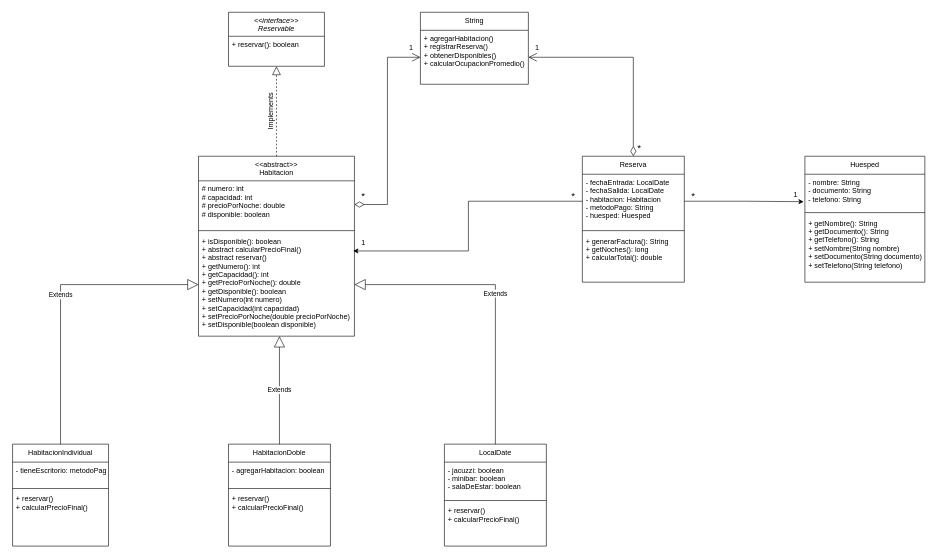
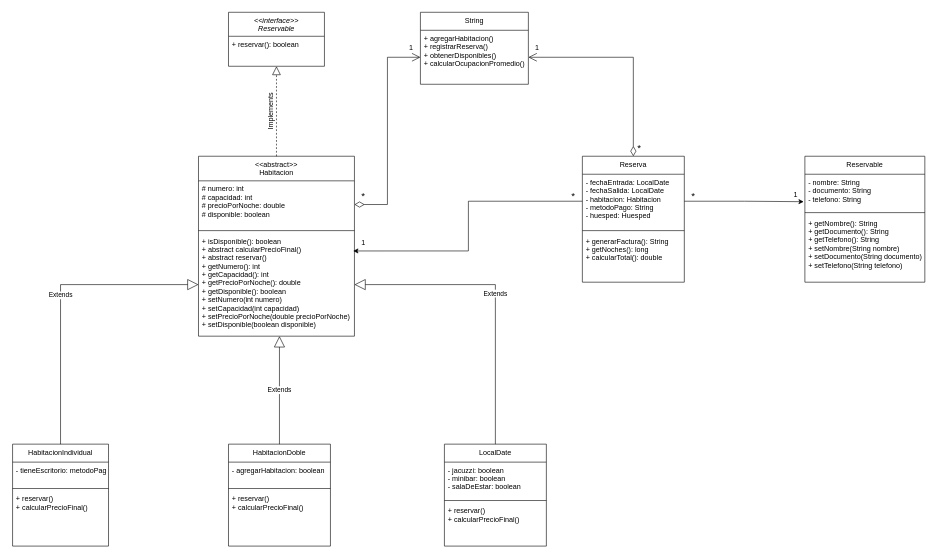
  <mxCell id="0" />
  <mxCell id="1" parent="0" />
  <mxCell id="2" value="&lt;&lt;interface&gt;&gt;&#10;Reservable" style="swimlane;fontStyle=2;align=center;verticalAlign=top;childLayout=stackLayout;horizontal=1;startSize=40;horizontalStack=0;resizeParent=1;resizeLast=0;collapsible=1;marginBottom=0;rounded=0;shadow=0;strokeWidth=1;" parent="1" vertex="1"><mxGeometry x="380" width="160" height="90" as="geometry" y="20"><mxRectangle x="230" y="140" width="160" height="26" as="alternateBounds" /></mxGeometry></mxCell>
  <mxCell id="3" value="+ reservar(): boolean" style="text;align=left;verticalAlign=top;spacingLeft=4;spacingRight=4;overflow=hidden;rotatable=0;points=[[0,0.5],[1,0.5]];portConstraint=eastwest;" parent="2" vertex="1"><mxGeometry y="40" width="160" height="26" as="geometry" /></mxCell>
  <mxCell id="4" value="&lt;&lt;abstract&gt;&gt;&#10;Habitacion" style="swimlane;fontStyle=0;align=center;verticalAlign=top;childLayout=stackLayout;horizontal=1;startSize=41;horizontalStack=0;resizeParent=1;resizeLast=0;collapsible=1;marginBottom=0;rounded=0;shadow=0;strokeWidth=1;" parent="1" vertex="1"><mxGeometry x="330" y="260" width="260" height="300" as="geometry"><mxRectangle x="550" y="140" width="160" height="26" as="alternateBounds" /></mxGeometry></mxCell>
  <mxCell id="5" value="# numero: int               &#10;# capacidad: int            &#10;# precioPorNoche: double    &#10;# disponible: boolean " style="text;align=left;verticalAlign=top;spacingLeft=4;spacingRight=4;overflow=hidden;rotatable=0;points=[[0,0.5],[1,0.5]];portConstraint=eastwest;" parent="4" vertex="1"><mxGeometry y="41" width="260" height="79" as="geometry" /></mxCell>
  <mxCell id="6" value="" style="line;html=1;strokeWidth=1;align=left;verticalAlign=middle;spacingTop=-1;spacingLeft=3;spacingRight=3;rotatable=0;labelPosition=right;points=[];portConstraint=eastwest;" parent="4" vertex="1"><mxGeometry y="120" width="260" height="8" as="geometry" /></mxCell>
  <mxCell id="7" value="+ isDisponible(): boolean     &#10;+ abstract calcularPrecioFinal() &#10;+ abstract reservar()&#10;+ getNumero(): int&#10;+ getCapacidad(): int&#10;+ getPrecioPorNoche(): double&#10;+ getDisponible(): boolean&#10;+ setNumero(int numero)&#10;+ setCapacidad(int capacidad)&#10;+ setPrecioPorNoche(double precioPorNoche)&#10;+ setDisponible(boolean disponible)" style="text;align=left;verticalAlign=top;spacingLeft=4;spacingRight=4;overflow=hidden;rotatable=0;points=[[0,0.5],[1,0.5]];portConstraint=eastwest;" parent="4" vertex="1"><mxGeometry y="128" width="260" height="172" as="geometry" /></mxCell>
  <mxCell id="8" value="HabitacionIndividual" style="swimlane;fontStyle=0;align=center;verticalAlign=top;childLayout=stackLayout;horizontal=1;startSize=30;horizontalStack=0;resizeParent=1;resizeLast=0;collapsible=1;marginBottom=0;rounded=0;shadow=0;strokeWidth=1;" vertex="1" parent="1"><mxGeometry x="20" y="740" width="160" height="170" as="geometry"><mxRectangle x="550" y="140" width="160" height="26" as="alternateBounds" /></mxGeometry></mxCell>
  <mxCell id="9" value="- tieneEscritorio: metodoPago               " style="text;align=left;verticalAlign=top;spacingLeft=4;spacingRight=4;overflow=hidden;rotatable=0;points=[[0,0.5],[1,0.5]];portConstraint=eastwest;" vertex="1" parent="8"><mxGeometry y="30" width="160" height="40" as="geometry" /></mxCell>
  <mxCell id="10" value="" style="line;html=1;strokeWidth=1;align=left;verticalAlign=middle;spacingTop=-1;spacingLeft=3;spacingRight=3;rotatable=0;labelPosition=right;points=[];portConstraint=eastwest;" vertex="1" parent="8"><mxGeometry y="70" width="160" height="8" as="geometry" /></mxCell>
  <mxCell id="11" value="+ reservar()&#10;+ calcularPrecioFinal()" style="text;align=left;verticalAlign=top;spacingLeft=4;spacingRight=4;overflow=hidden;rotatable=0;points=[[0,0.5],[1,0.5]];portConstraint=eastwest;" vertex="1" parent="8"><mxGeometry y="78" width="160" height="92" as="geometry" /></mxCell>
  <mxCell id="12" value="HabitacionDoble" style="swimlane;fontStyle=0;align=center;verticalAlign=top;childLayout=stackLayout;horizontal=1;startSize=30;horizontalStack=0;resizeParent=1;resizeLast=0;collapsible=1;marginBottom=0;rounded=0;shadow=0;strokeWidth=1;" vertex="1" parent="1"><mxGeometry x="380" y="740" width="170" height="170" as="geometry"><mxRectangle x="550" y="140" width="160" height="26" as="alternateBounds" /></mxGeometry></mxCell>
  <mxCell id="13" value="- agregarHabitacion: boolean               " style="text;align=left;verticalAlign=top;spacingLeft=4;spacingRight=4;overflow=hidden;rotatable=0;points=[[0,0.5],[1,0.5]];portConstraint=eastwest;" vertex="1" parent="12"><mxGeometry y="30" width="170" height="40" as="geometry" /></mxCell>
  <mxCell id="14" value="" style="line;html=1;strokeWidth=1;align=left;verticalAlign=middle;spacingTop=-1;spacingLeft=3;spacingRight=3;rotatable=0;labelPosition=right;points=[];portConstraint=eastwest;" vertex="1" parent="12"><mxGeometry y="70" width="170" height="8" as="geometry" /></mxCell>
  <mxCell id="15" value="+ reservar()&#10;+ calcularPrecioFinal()" style="text;align=left;verticalAlign=top;spacingLeft=4;spacingRight=4;overflow=hidden;rotatable=0;points=[[0,0.5],[1,0.5]];portConstraint=eastwest;" vertex="1" parent="12"><mxGeometry y="78" width="170" height="62" as="geometry" /></mxCell>
  <mxCell id="16" value="LocalDate" style="swimlane;fontStyle=0;align=center;verticalAlign=top;childLayout=stackLayout;horizontal=1;startSize=30;horizontalStack=0;resizeParent=1;resizeLast=0;collapsible=1;marginBottom=0;rounded=0;shadow=0;strokeWidth=1;" vertex="1" parent="1"><mxGeometry x="740" y="740" width="170" height="170" as="geometry"><mxRectangle x="550" y="140" width="160" height="26" as="alternateBounds" /></mxGeometry></mxCell>
  <mxCell id="17" value="- jacuzzi: boolean               &#10;- minibar: boolean           &#10;- salaDeEstar: boolean    " style="text;align=left;verticalAlign=top;spacingLeft=4;spacingRight=4;overflow=hidden;rotatable=0;points=[[0,0.5],[1,0.5]];portConstraint=eastwest;" vertex="1" parent="16"><mxGeometry y="30" width="170" height="60" as="geometry" /></mxCell>
  <mxCell id="18" value="" style="line;html=1;strokeWidth=1;align=left;verticalAlign=middle;spacingTop=-1;spacingLeft=3;spacingRight=3;rotatable=0;labelPosition=right;points=[];portConstraint=eastwest;" vertex="1" parent="16"><mxGeometry y="90" width="170" height="8" as="geometry" /></mxCell>
  <mxCell id="19" value="+ reservar()&#10;+ calcularPrecioFinal()" style="text;align=left;verticalAlign=top;spacingLeft=4;spacingRight=4;overflow=hidden;rotatable=0;points=[[0,0.5],[1,0.5]];portConstraint=eastwest;" vertex="1" parent="16"><mxGeometry y="98" width="170" height="72" as="geometry" /></mxCell>
- <mxCell id="20" value="Huesped" style="swimlane;fontStyle=0;align=center;verticalAlign=top;childLayout=stackLayout;horizontal=1;startSize=30;horizontalStack=0;resizeParent=1;resizeLast=0;collapsible=1;marginBottom=0;rounded=0;shadow=0;strokeWidth=1;" vertex="1" parent="1"><mxGeometry x="1341" y="260" width="200" height="210" as="geometry"><mxRectangle x="550" y="140" width="160" height="26" as="alternateBounds" /></mxGeometry></mxCell>
+ <mxCell id="20" value="Reservable" style="swimlane;fontStyle=0;align=center;verticalAlign=top;childLayout=stackLayout;horizontal=1;startSize=30;horizontalStack=0;resizeParent=1;resizeLast=0;collapsible=1;marginBottom=0;rounded=0;shadow=0;strokeWidth=1;" vertex="1" parent="1"><mxGeometry x="1341" y="260" width="200" height="210" as="geometry"><mxRectangle x="550" y="140" width="160" height="26" as="alternateBounds" /></mxGeometry></mxCell>
  <mxCell id="21" value="- nombre: String&#10;- documento: String&#10;- telefono: String" style="text;align=left;verticalAlign=top;spacingLeft=4;spacingRight=4;overflow=hidden;rotatable=0;points=[[0,0.5],[1,0.5]];portConstraint=eastwest;" vertex="1" parent="20"><mxGeometry y="30" width="200" height="60" as="geometry" /></mxCell>
  <mxCell id="22" value="" style="line;html=1;strokeWidth=1;align=left;verticalAlign=middle;spacingTop=-1;spacingLeft=3;spacingRight=3;rotatable=0;labelPosition=right;points=[];portConstraint=eastwest;" vertex="1" parent="20"><mxGeometry y="90" width="200" height="8" as="geometry" /></mxCell>
  <mxCell id="23" value="+ getNombre(): String&#10;+ getDocumento(): String&#10;+ getTelefono(): String&#10;+ setNombre(String nombre)&#10;+ setDocumento(String documento)&#10;+ setTelefono(String telefono)" style="text;align=left;verticalAlign=top;spacingLeft=4;spacingRight=4;overflow=hidden;rotatable=0;points=[[0,0.5],[1,0.5]];portConstraint=eastwest;" vertex="1" parent="20"><mxGeometry y="98" width="200" height="102" as="geometry" /></mxCell>
  <mxCell id="24" value="Reserva" style="swimlane;fontStyle=0;align=center;verticalAlign=top;childLayout=stackLayout;horizontal=1;startSize=30;horizontalStack=0;resizeParent=1;resizeLast=0;collapsible=1;marginBottom=0;rounded=0;shadow=0;strokeWidth=1;" vertex="1" parent="1"><mxGeometry x="970" y="260" width="170" height="210" as="geometry"><mxRectangle x="550" y="140" width="160" height="26" as="alternateBounds" /></mxGeometry></mxCell>
  <mxCell id="25" value="- fechaEntrada: LocalDate&#10;- fechaSalida: LocalDate&#10;- habitacion: Habitacion&#10;- metodoPago: String&#10;- huesped: Huesped&#10;" style="text;align=left;verticalAlign=top;spacingLeft=4;spacingRight=4;overflow=hidden;rotatable=0;points=[[0,0.5],[1,0.5]];portConstraint=eastwest;" vertex="1" parent="24"><mxGeometry y="30" width="170" height="90" as="geometry" /></mxCell>
  <mxCell id="26" value="" style="line;html=1;strokeWidth=1;align=left;verticalAlign=middle;spacingTop=-1;spacingLeft=3;spacingRight=3;rotatable=0;labelPosition=right;points=[];portConstraint=eastwest;" vertex="1" parent="24"><mxGeometry y="120" width="170" height="8" as="geometry" /></mxCell>
  <mxCell id="27" value="+ generarFactura(): String&#10;+ getNoches(): long&#10;+ calcularTotal(): double" style="text;align=left;verticalAlign=top;spacingLeft=4;spacingRight=4;overflow=hidden;rotatable=0;points=[[0,0.5],[1,0.5]];portConstraint=eastwest;" vertex="1" parent="24"><mxGeometry y="128" width="170" height="62" as="geometry" /></mxCell>
  <mxCell id="28" value="String" style="swimlane;fontStyle=0;align=center;verticalAlign=top;childLayout=stackLayout;horizontal=1;startSize=30;horizontalStack=0;resizeParent=1;resizeLast=0;collapsible=1;marginBottom=0;rounded=0;shadow=0;strokeWidth=1;" vertex="1" parent="1"><mxGeometry x="700" width="180" height="120" as="geometry" y="20"><mxRectangle x="550" y="140" width="160" height="26" as="alternateBounds" /></mxGeometry></mxCell>
  <mxCell id="29" value="+ agregarHabitacion()     &#10;+ registrarReserva()      &#10;+ obtenerDisponibles()    &#10;+ calcularOcupacionPromedio()" style="text;align=left;verticalAlign=top;spacingLeft=4;spacingRight=4;overflow=hidden;rotatable=0;points=[[0,0.5],[1,0.5]];portConstraint=eastwest;" vertex="1" parent="28"><mxGeometry y="30" width="180" height="90" as="geometry" /></mxCell>
  <mxCell id="30" value="" style="endArrow=block;dashed=1;endFill=0;endSize=12;html=1;rounded=0;entryX=0.5;entryY=1;entryDx=0;entryDy=0;exitX=0.5;exitY=0;exitDx=0;exitDy=0;" edge="1" parent="1" source="4" target="2"><mxGeometry width="160" relative="1" as="geometry"><mxPoint x="370" y="250" as="sourcePoint" /><mxPoint x="530" y="250" as="targetPoint" /></mxGeometry></mxCell>
  <mxCell id="31" value="Implements" style="text;html=1;align=center;verticalAlign=middle;whiteSpace=wrap;rounded=0;rotation=-90;" vertex="1" parent="1"><mxGeometry x="420" y="170" width="60" height="30" as="geometry" /></mxCell>
  <mxCell id="32" value="Extends" style="endArrow=block;endSize=16;endFill=0;html=1;rounded=0;exitX=0.5;exitY=0;exitDx=0;exitDy=0;entryX=0;entryY=0.5;entryDx=0;entryDy=0;" edge="1" parent="1" source="8" target="7"><mxGeometry width="160" relative="1" as="geometry"><mxPoint x="370" y="710" as="sourcePoint" /><mxPoint x="270" y="490" as="targetPoint" /><Array as="points"><mxPoint y="474" x="100" /></Array></mxGeometry></mxCell>
  <mxCell id="33" value="Extends" style="endArrow=block;endSize=16;endFill=0;html=1;rounded=0;exitX=0.5;exitY=0;exitDx=0;exitDy=0;" edge="1" parent="1" source="12"><mxGeometry width="160" relative="1" as="geometry"><mxPoint x="370" y="590" as="sourcePoint" /><mxPoint x="465" y="560" as="targetPoint" /></mxGeometry></mxCell>
  <mxCell id="34" value="Extends" style="endArrow=block;endSize=16;endFill=0;html=1;rounded=0;entryX=1;entryY=0.5;entryDx=0;entryDy=0;exitX=0.5;exitY=0;exitDx=0;exitDy=0;" edge="1" parent="1" source="16" target="7"><mxGeometry width="160" relative="1" as="geometry"><mxPoint x="820" y="730" as="sourcePoint" /><mxPoint x="680" y="560" as="targetPoint" /><Array as="points"><mxPoint x="825" y="474" /></Array></mxGeometry></mxCell>
  <mxCell id="35" value="" style="endArrow=open;html=1;endSize=12;startArrow=diamondThin;startSize=14;startFill=0;edgeStyle=orthogonalEdgeStyle;align=left;verticalAlign=bottom;rounded=0;entryX=1;entryY=0.5;entryDx=0;entryDy=0;exitX=0.5;exitY=0;exitDx=0;exitDy=0;" edge="1" parent="1" source="24" target="29"><mxGeometry x="-1" y="3" relative="1" as="geometry"><mxPoint x="1020" y="220" as="sourcePoint" /><mxPoint x="1020" y="70" as="targetPoint" /></mxGeometry></mxCell>
  <mxCell id="36" value="1" style="text;html=1;align=center;verticalAlign=middle;whiteSpace=wrap;rounded=0;rotation=0;" vertex="1" parent="1"><mxGeometry x="880" y="65" width="30" height="30" as="geometry" /></mxCell>
  <mxCell id="37" value="&lt;font size=&quot;3&quot;&gt;*&lt;/font&gt;" style="text;html=1;align=center;verticalAlign=middle;whiteSpace=wrap;rounded=0;rotation=0;" vertex="1" parent="1"><mxGeometry x="1050" y="230" width="30" height="30" as="geometry" /></mxCell>
  <mxCell id="38" value="" style="endArrow=open;html=1;endSize=12;startArrow=diamondThin;startSize=14;startFill=0;edgeStyle=orthogonalEdgeStyle;align=left;verticalAlign=bottom;rounded=0;entryX=0;entryY=0.5;entryDx=0;entryDy=0;exitX=1;exitY=0.5;exitDx=0;exitDy=0;" edge="1" parent="1" source="5" target="29"><mxGeometry x="-1" y="3" relative="1" as="geometry"><mxPoint x="580" y="200" as="sourcePoint" /><mxPoint x="740" y="200" as="targetPoint" /></mxGeometry></mxCell>
  <mxCell id="39" value="&lt;font size=&quot;3&quot;&gt;*&lt;/font&gt;" style="text;html=1;align=center;verticalAlign=middle;whiteSpace=wrap;rounded=0;rotation=0;" vertex="1" parent="1"><mxGeometry x="590" y="310" width="30" height="30" as="geometry" /></mxCell>
  <mxCell id="40" value="1" style="text;html=1;align=center;verticalAlign=middle;whiteSpace=wrap;rounded=0;rotation=0;" vertex="1" parent="1"><mxGeometry x="670" y="65" width="30" height="30" as="geometry" /></mxCell>
  <mxCell id="41" style="edgeStyle=orthogonalEdgeStyle;rounded=0;orthogonalLoop=1;jettySize=auto;html=1;exitX=1;exitY=0.5;exitDx=0;exitDy=0;entryX=-0.01;entryY=0.763;entryDx=0;entryDy=0;entryPerimeter=0;" edge="1" parent="1" source="25" target="21"><mxGeometry relative="1" as="geometry" /></mxCell>
  <mxCell id="42" style="edgeStyle=orthogonalEdgeStyle;rounded=0;orthogonalLoop=1;jettySize=auto;html=1;exitX=0;exitY=0.5;exitDx=0;exitDy=0;entryX=0.992;entryY=0.174;entryDx=0;entryDy=0;entryPerimeter=0;" edge="1" parent="1" source="25" target="7"><mxGeometry relative="1" as="geometry" /></mxCell>
  <mxCell id="43" value="1" style="text;html=1;align=center;verticalAlign=middle;whiteSpace=wrap;rounded=0;rotation=0;" vertex="1" parent="1"><mxGeometry x="1311" y="310" width="30" height="30" as="geometry" /></mxCell>
  <mxCell id="44" value="&lt;font size=&quot;3&quot;&gt;*&lt;/font&gt;" style="text;html=1;align=center;verticalAlign=middle;whiteSpace=wrap;rounded=0;rotation=0;" vertex="1" parent="1"><mxGeometry x="1140" y="310" width="30" height="30" as="geometry" /></mxCell>
  <mxCell id="45" value="1" style="text;html=1;align=center;verticalAlign=middle;whiteSpace=wrap;rounded=0;rotation=0;" vertex="1" parent="1"><mxGeometry x="590" y="390" width="30" height="30" as="geometry" /></mxCell>
  <mxCell id="46" value="&lt;font size=&quot;3&quot;&gt;*&lt;/font&gt;" style="text;html=1;align=center;verticalAlign=middle;whiteSpace=wrap;rounded=0;rotation=0;" vertex="1" parent="1"><mxGeometry x="940" y="310" width="30" height="30" as="geometry" /></mxCell>
